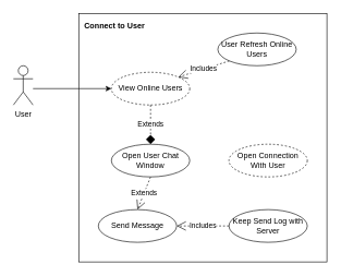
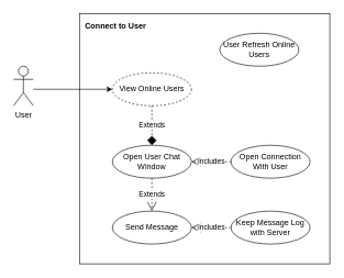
  <mxCell id="0" />
  <mxCell id="1" parent="0" />
  <mxCell id="2" value="" style="rounded=0;whiteSpace=wrap;html=1;" vertex="1" parent="1"><mxGeometry x="120" y="20" width="380" height="380" as="geometry" /></mxCell>
  <mxCell id="3" value="&lt;div&gt;User&lt;/div&gt;" style="shape=umlActor;verticalLabelPosition=bottom;labelBackgroundColor=#ffffff;verticalAlign=top;html=1;outlineConnect=0;" vertex="1" parent="1"><mxGeometry x="20" y="100" width="30" height="60" as="geometry" /></mxCell>
  <mxCell id="4" value="View Online Users" style="ellipse;whiteSpace=wrap;html=1;dashed=1;" vertex="1" parent="1"><mxGeometry x="170" y="110" width="120" height="50" as="geometry" /></mxCell>
  <mxCell id="5" value="" style="endArrow=classic;html=1;entryX=0;entryY=0.5;entryDx=0;entryDy=0;" edge="1" parent="1" target="4"><mxGeometry width="50" height="50" relative="1" as="geometry"><mxPoint x="50" y="135" as="sourcePoint" /><mxPoint x="70" y="570" as="targetPoint" /></mxGeometry></mxCell>
  <mxCell id="6" value="User Refresh Online Users" style="ellipse;whiteSpace=wrap;html=1;" vertex="1" parent="1"><mxGeometry x="333" y="50" width="120" height="50" as="geometry" /></mxCell>
- <mxCell id="7" value="Includes" style="endArrow=open;endSize=12;dashed=1;html=1;exitX=0;exitY=1;exitDx=0;exitDy=0;entryX=1;entryY=0;entryDx=0;entryDy=0;" edge="1" parent="1" source="6" target="4"><mxGeometry width="160" relative="1" as="geometry"><mxPoint x="-10" y="570" as="sourcePoint" /><mxPoint x="150" y="570" as="targetPoint" /></mxGeometry></mxCell>
  <mxCell id="8" value="Open User Chat Window" style="ellipse;whiteSpace=wrap;html=1;" vertex="1" parent="1"><mxGeometry x="170" y="220" width="120" height="50" as="geometry" /></mxCell>
- <mxCell id="9" value="Open Connection With User" style="ellipse;whiteSpace=wrap;html=1;dashed=1;" vertex="1" parent="1"><mxGeometry x="350" y="220" width="120" height="50" as="geometry" /></mxCell>
- <mxCell id="11" value="Send Message" style="ellipse;whiteSpace=wrap;html=1;" vertex="1" parent="1"><mxGeometry x="150" y="320" width="120" height="50" as="geometry" /></mxCell>
+ <mxCell id="9" value="Open Connection With User" style="ellipse;whiteSpace=wrap;html=1;" vertex="1" parent="1"><mxGeometry x="350" y="220" width="120" height="50" as="geometry" /></mxCell>
+ <mxCell id="10" value="Includes" style="endArrow=open;endSize=12;dashed=1;html=1;exitX=0;exitY=0.5;exitDx=0;exitDy=0;" edge="1" parent="1" source="9" target="8"><mxGeometry width="160" relative="1" as="geometry"><mxPoint x="360.574" y="112.678" as="sourcePoint" /><mxPoint x="282.426" y="137.322" as="targetPoint" /></mxGeometry></mxCell>
+ <mxCell id="11" value="Send Message" style="ellipse;whiteSpace=wrap;html=1;" vertex="1" parent="1"><mxGeometry x="170" y="320" width="120" height="50" as="geometry" /></mxCell>
  <mxCell id="12" value="&lt;div&gt;Extends&lt;/div&gt;" style="endArrow=diamond;endSize=12;dashed=1;html=1;exitX=0.5;exitY=1;exitDx=0;exitDy=0;entryX=0.5;entryY=0;entryDx=0;entryDy=0;" edge="1" parent="1" source="4" target="8"><mxGeometry width="160" relative="1" as="geometry"><mxPoint x="360.574" y="102.678" as="sourcePoint" /><mxPoint x="282.426" y="127.322" as="targetPoint" /></mxGeometry></mxCell>
  <mxCell id="13" value="&lt;div&gt;Extends&lt;/div&gt;" style="endArrow=open;endSize=12;dashed=1;html=1;exitX=0.5;exitY=1;exitDx=0;exitDy=0;entryX=0.5;entryY=0;entryDx=0;entryDy=0;" edge="1" parent="1" source="8" target="11"><mxGeometry width="160" relative="1" as="geometry"><mxPoint x="240" y="170" as="sourcePoint" /><mxPoint x="240" y="220" as="targetPoint" /></mxGeometry></mxCell>
- <mxCell id="14" value="Keep Send Log with Server" style="ellipse;whiteSpace=wrap;html=1;" vertex="1" parent="1"><mxGeometry x="350" y="320" width="120" height="50" as="geometry" /></mxCell>
+ <mxCell id="14" value="Keep Message Log with Server" style="ellipse;whiteSpace=wrap;html=1;" vertex="1" parent="1"><mxGeometry x="350" y="320" width="120" height="50" as="geometry" /></mxCell>
  <mxCell id="15" value="Includes" style="endArrow=open;endSize=12;dashed=1;html=1;exitX=0;exitY=0.5;exitDx=0;exitDy=0;entryX=1;entryY=0.5;entryDx=0;entryDy=0;" edge="1" parent="1" source="14" target="11"><mxGeometry width="160" relative="1" as="geometry"><mxPoint x="360" y="265" as="sourcePoint" /><mxPoint x="300" y="265" as="targetPoint" /></mxGeometry></mxCell>
  <mxCell id="16" value="&lt;b&gt;Connect to User&lt;/b&gt;" style="text;html=1;strokeColor=none;fillColor=none;align=center;verticalAlign=middle;whiteSpace=wrap;rounded=0;" vertex="1" parent="1"><mxGeometry x="120" y="30" width="110" height="20" as="geometry" /></mxCell>
